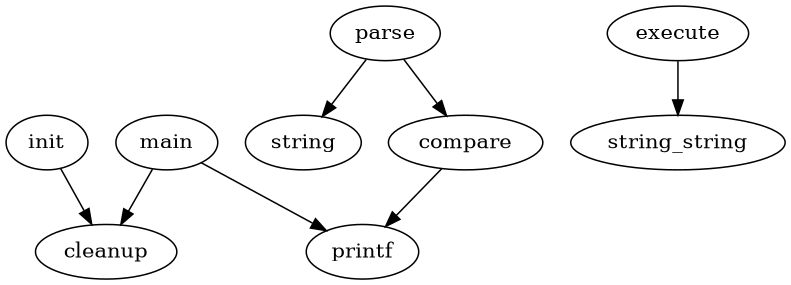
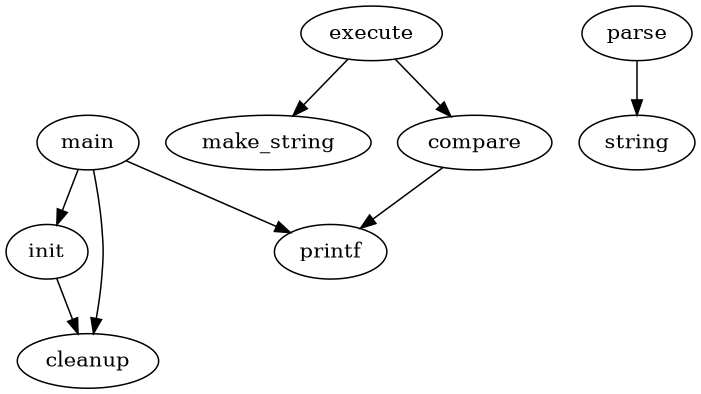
  digraph {
    main
    init
    cleanup
    printf
    n5 [label=string]
    parse
    execute
-   make_string [label=string_string]
+   make_string
    compare
+   main -> init
    main -> cleanup
    main -> printf
    init -> cleanup
    parse -> n5
    execute -> make_string
-   parse -> compare
+   execute -> compare
    compare -> printf
  }
